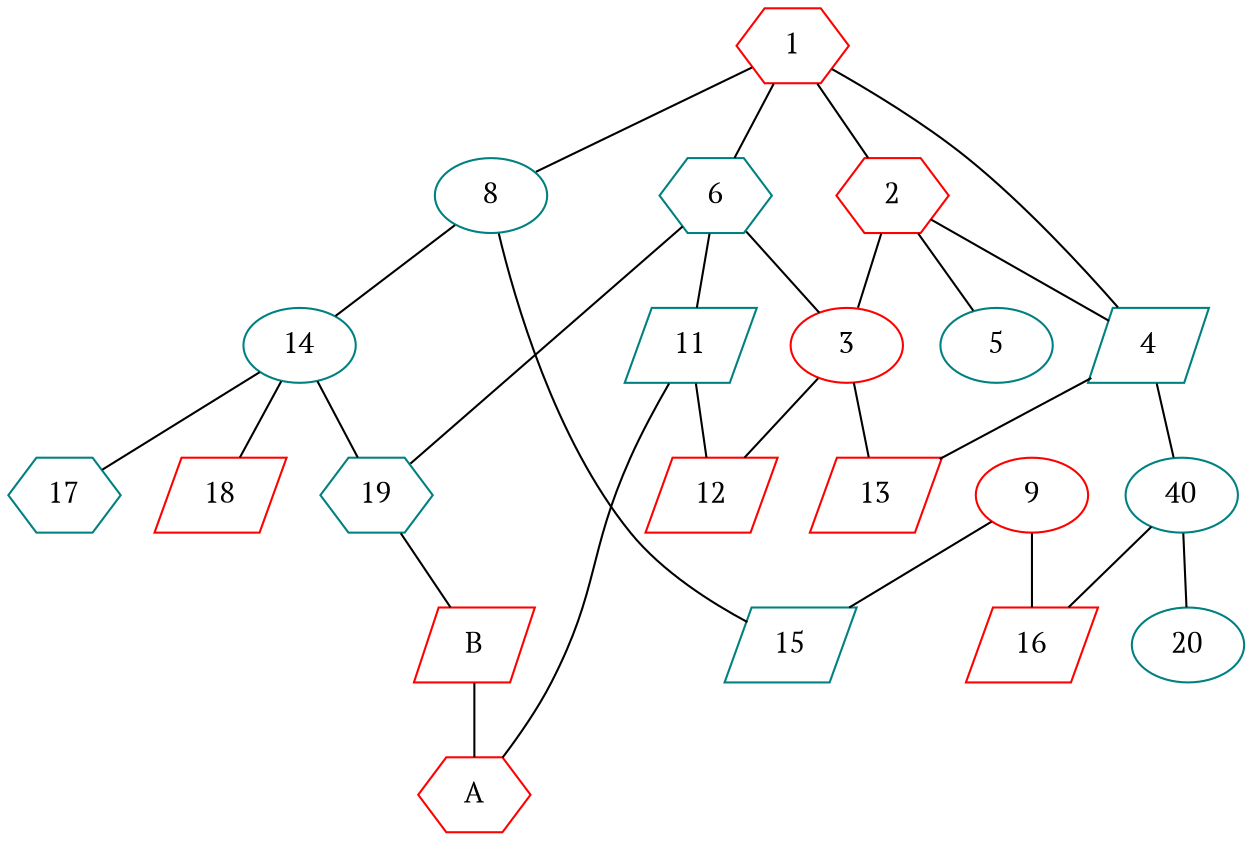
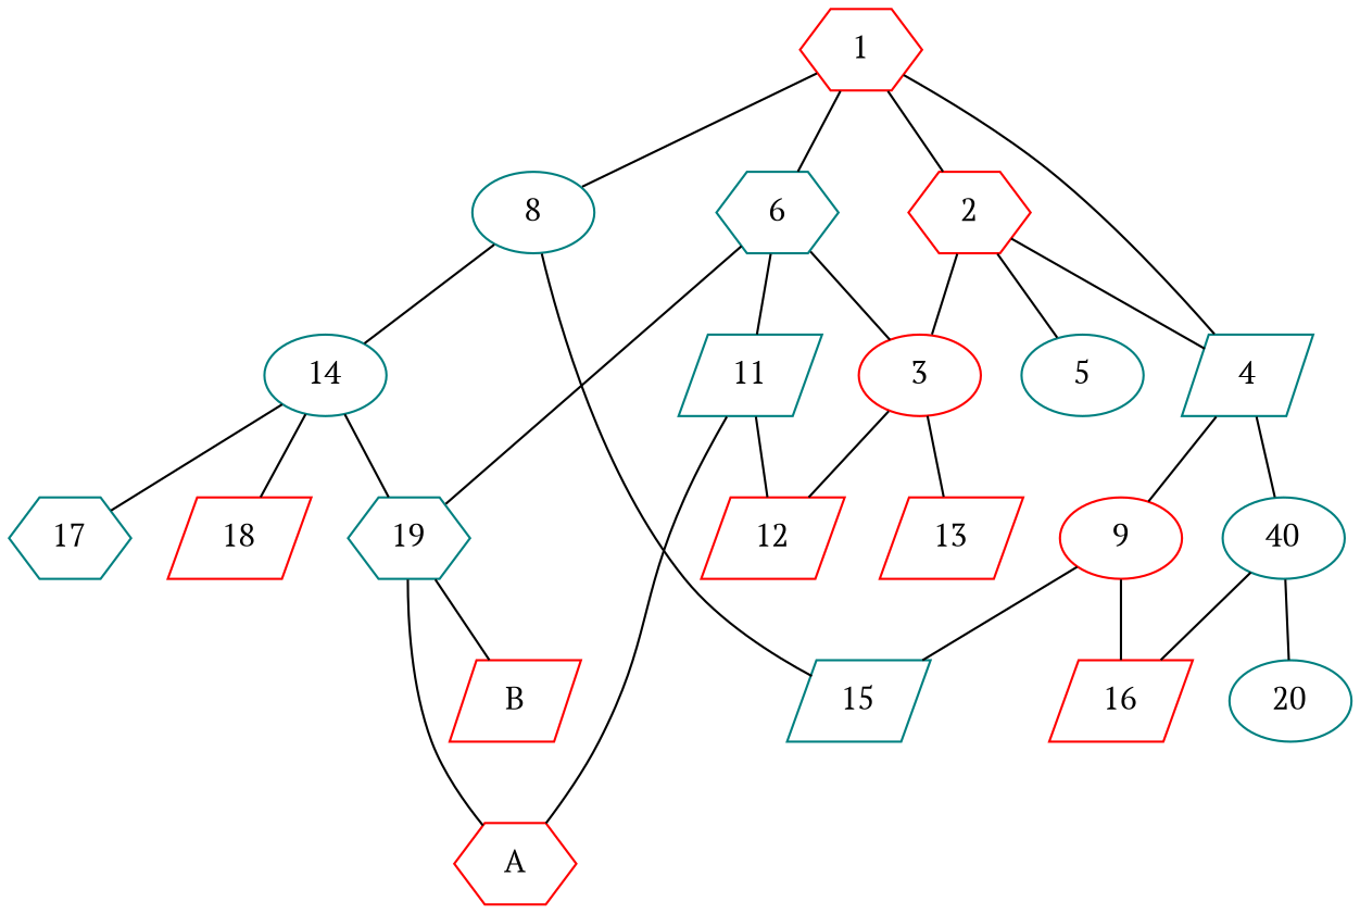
  strict graph {
    fontname="PT Serif"
    node [color=teal fontname="PT Serif" shape=parallelogram]
    edge [fontname="PT Serif"]
    1 [color=red shape=hexagon]
    2 [color=red shape=hexagon]
    4
    6 [shape=hexagon]
    8 [shape=ellipse]
    3 [color=red shape=ellipse]
    5 [shape=ellipse]
    9 [color=red shape=ellipse]
    n9 [label=40 shape=ellipse]
    11
    19 [shape=hexagon]
    14 [shape=ellipse]
    15
    13 [color=red]
    12 [color=red]
    16 [color=red]
    20 [shape=ellipse]
    A [color=red shape=hexagon]
    B [color=red]
    17 [shape=hexagon]
    18 [color=red]
    1 -- 2
    1 -- 4
    1 -- 6
    1 -- 8
    2 -- 4
    2 -- 3
    2 -- 5
-   4 -- 13
+   4 -- 9
    4 -- n9
    6 -- 3
    6 -- 11
    6 -- 19
    8 -- 14
    8 -- 15
    3 -- 13
    3 -- 12
    9 -- 15
    9 -- 16
    n9 -- 16
    n9 -- 20
    11 -- 12
    11 -- A
-   B -- A
+   19 -- A
    19 -- B
    14 -- 19
    14 -- 17
    14 -- 18
  }
